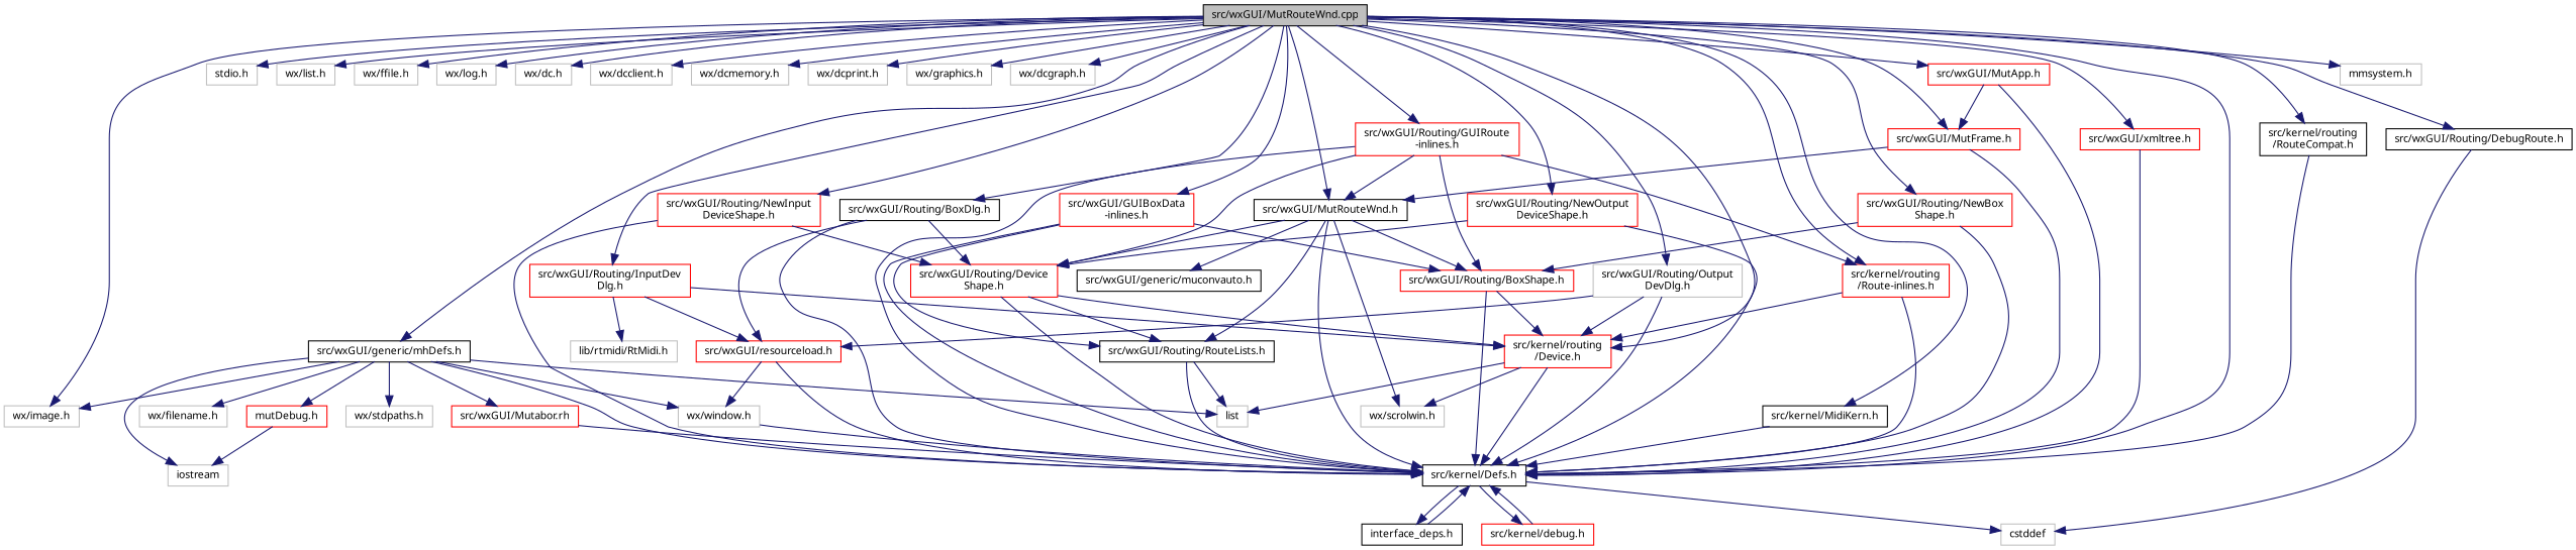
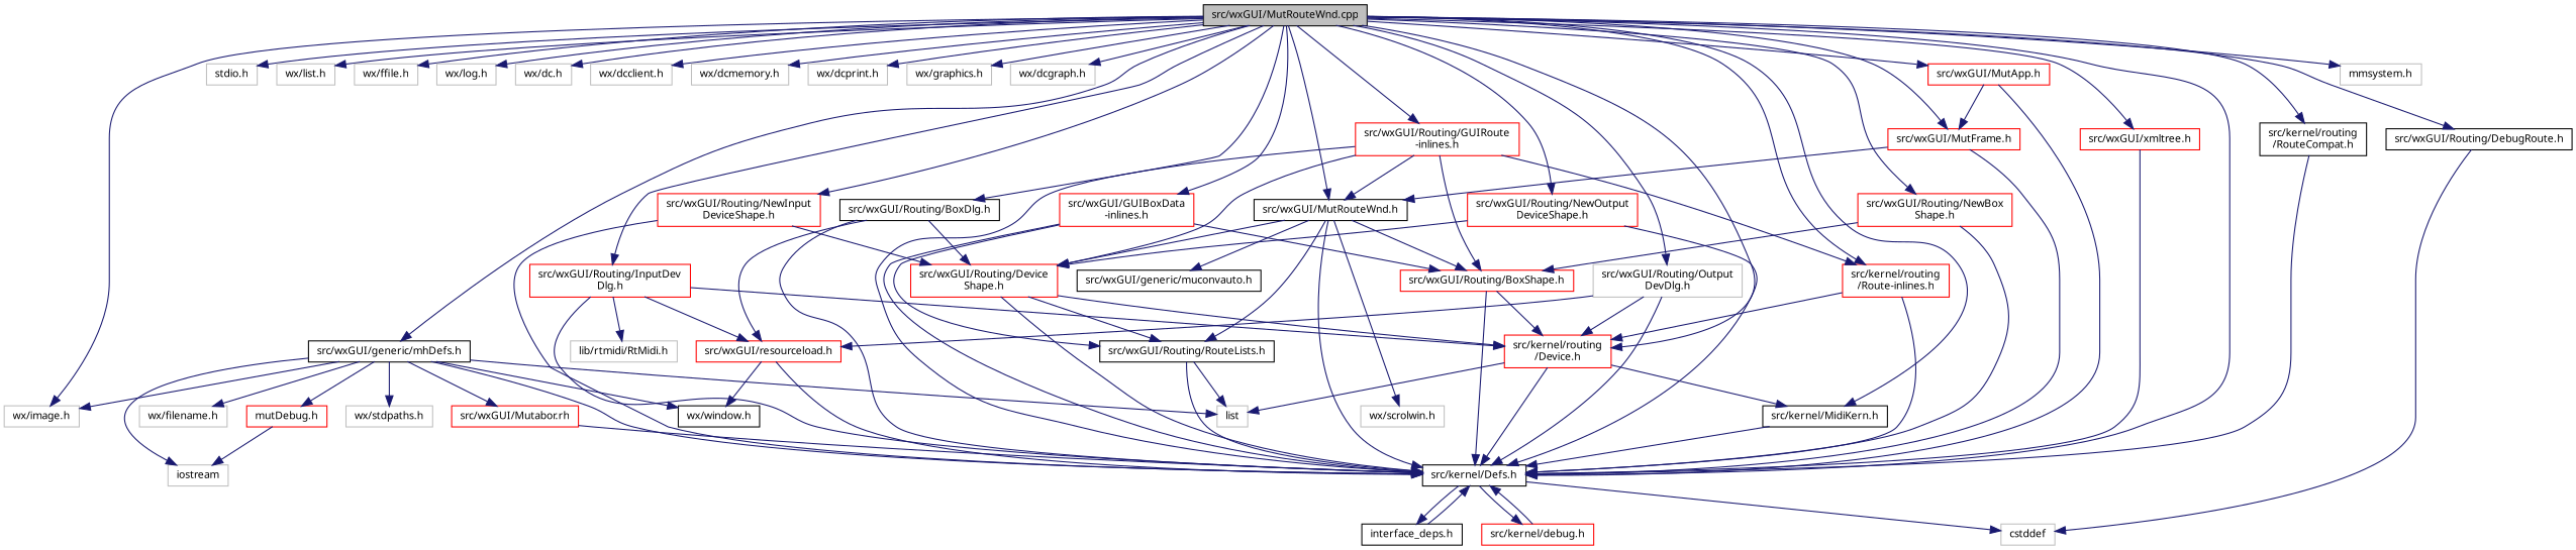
  digraph {
    node [color=grey75 fillcolor=white fontname=Sans fontsize=10 shape=record style=filled]
    edge [color=midnightblue fontname=Sans fontsize=10 labelfontname=Sans labelfontsize=10 style=solid]
    n1 [color=black fillcolor=grey75 fontcolor=black height=0.2 label="src/wxGUI/MutRouteWnd.cpp" width=0.4]
    n2 [color=black height=0.2 label="src/kernel/Defs.h" width=0.4]
    n3 [height=0.2 label="stdio.h" width=0.4]
    n4 [height=0.2 label="wx/list.h" width=0.4]
    n5 [height=0.2 label="wx/ffile.h" width=0.4]
    n6 [height=0.2 label="wx/log.h" width=0.4]
    n7 [height=0.2 label="wx/dc.h" width=0.4]
    n8 [height=0.2 label="wx/dcclient.h" width=0.4]
    n9 [height=0.2 label="wx/dcmemory.h" width=0.4]
    n10 [height=0.2 label="wx/dcprint.h" width=0.4]
    n11 [height=0.2 label="wx/graphics.h" width=0.4]
    n12 [height=0.2 label="wx/dcgraph.h" width=0.4]
    n13 [color=black height=0.2 label="src/wxGUI/generic/mhDefs.h" width=0.4]
    n14 [height=0.2 label="wx/image.h" width=0.4]
    n15 [color=black height=0.2 label="src/wxGUI/MutRouteWnd.h" width=0.4]
    n16 [color=red height=0.2 label="src/kernel/routing\l/Device.h" width=0.4]
    n17 [color=black height=0.2 label="src/kernel/MidiKern.h" width=0.4]
    n18 [color=red height=0.2 label="src/wxGUI/Routing/InputDev\lDlg.h" width=0.4]
    n19 [color=black height=0.2 label="src/wxGUI/Routing/BoxDlg.h" width=0.4]
    n20 [height=0.2 label="src/wxGUI/Routing/Output\lDevDlg.h" width=0.4]
    n21 [color=red height=0.2 label="src/wxGUI/Routing/NewInput\lDeviceShape.h" width=0.4]
    n22 [color=red height=0.2 label="src/wxGUI/Routing/NewBox\lShape.h" width=0.4]
    n23 [color=red height=0.2 label="src/wxGUI/Routing/NewOutput\lDeviceShape.h" width=0.4]
    n24 [color=black height=0.2 label="src/wxGUI/Routing/DebugRoute.h" width=0.4]
    n25 [color=black height=0.2 label="src/kernel/routing\l/RouteCompat.h" width=0.4]
    n26 [color=red height=0.2 label="src/kernel/routing\l/Route-inlines.h" width=0.4]
    n27 [color=red height=0.2 label="src/wxGUI/MutApp.h" width=0.4]
    n28 [color=red height=0.2 label="src/wxGUI/MutFrame.h" width=0.4]
    n29 [color=red height=0.2 label="src/wxGUI/GUIBoxData\l-inlines.h" width=0.4]
    n30 [color=red height=0.2 label="src/wxGUI/Routing/GUIRoute\l-inlines.h" width=0.4]
    n31 [color=red height=0.2 label="src/wxGUI/xmltree.h" width=0.4]
    n32 [height=0.2 label="mmsystem.h" width=0.4]
    n33 [color=black height=0.2 label="interface_deps.h" width=0.4]
    n34 [height=0.2 label=cstddef width=0.4]
    n35 [color=red height=0.2 label="src/kernel/debug.h" width=0.4]
-   n36 [height=0.2 label="wx/window.h" width=0.4]
+   n36 [color=black height=0.2 label="wx/window.h" width=0.4]
    n37 [height=0.2 label="wx/stdpaths.h" width=0.4]
    n38 [height=0.2 label="wx/filename.h" width=0.4]
    n39 [height=0.2 label=iostream width=0.4]
    n40 [height=0.2 label=list width=0.4]
    n41 [color=red height=0.2 label="src/wxGUI/Mutabor.rh" width=0.4]
    n42 [color=red height=0.2 label="mutDebug.h" width=0.4]
    n43 [color=black height=0.2 label="src/wxGUI/Routing/RouteLists.h" width=0.4]
    n44 [color=black height=0.2 label="src/wxGUI/generic/muconvauto.h" width=0.4]
    n45 [color=red height=0.2 label="src/wxGUI/Routing/Device\lShape.h" width=0.4]
    n46 [color=red height=0.2 label="src/wxGUI/Routing/BoxShape.h" width=0.4]
    n47 [height=0.2 label="wx/scrolwin.h" width=0.4]
    n48 [color=red height=0.2 label="src/wxGUI/resourceload.h" width=0.4]
    n49 [height=0.2 label="lib/rtmidi/RtMidi.h" width=0.4]
    n1 -> n2
    n1 -> n3
    n1 -> n4
    n1 -> n5
    n1 -> n6
    n1 -> n7
    n1 -> n8
    n1 -> n9
    n1 -> n10
    n1 -> n11
    n1 -> n12
    n1 -> n13
    n1 -> n14
    n1 -> n15
    n1 -> n16
    n1 -> n17
    n1 -> n18
    n1 -> n19
    n1 -> n20
    n1 -> n21
    n1 -> n22
    n1 -> n23
    n1 -> n24
    n1 -> n25
    n1 -> n26
    n1 -> n27
    n1 -> n28
    n1 -> n29
    n1 -> n30
    n1 -> n31
    n1 -> n32
    n2 -> n33
    n2 -> n34
    n2 -> n35
    n13 -> n2
    n13 -> n14
    n13 -> n36
    n13 -> n37
    n13 -> n38
    n13 -> n39
    n13 -> n40
    n13 -> n41
    n13 -> n42
    n15 -> n2
    n15 -> n43
    n15 -> n44
    n15 -> n45
    n15 -> n46
    n15 -> n47
    n16 -> n2
-   n16 -> n47
+   n16 -> n17
    n16 -> n40
    n17 -> n2
-   n36 -> n2
+   n18 -> n2
    n18 -> n16
    n18 -> n48
    n18 -> n49
    n19 -> n2
    n19 -> n45
    n19 -> n48
    n20 -> n2
    n20 -> n16
    n20 -> n48
    n21 -> n2
    n21 -> n45
    n22 -> n2
    n22 -> n46
    n23 -> n2
    n23 -> n45
    n24 -> n34
    n25 -> n2
    n26 -> n2
    n26 -> n16
    n27 -> n2
    n27 -> n28
    n28 -> n2
    n28 -> n15
    n29 -> n2
    n29 -> n43
    n29 -> n46
    n30 -> n2
    n30 -> n15
    n30 -> n26
    n30 -> n45
    n30 -> n46
    n31 -> n2
    n33 -> n2
    n35 -> n2
    n41 -> n2
    n42 -> n39
    n43 -> n2
    n43 -> n40
    n45 -> n2
    n45 -> n16
    n45 -> n43
    n46 -> n2
    n46 -> n16
    n48 -> n2
    n48 -> n36
  }
